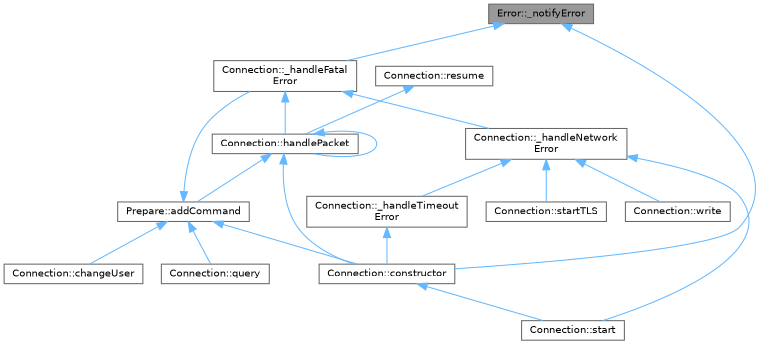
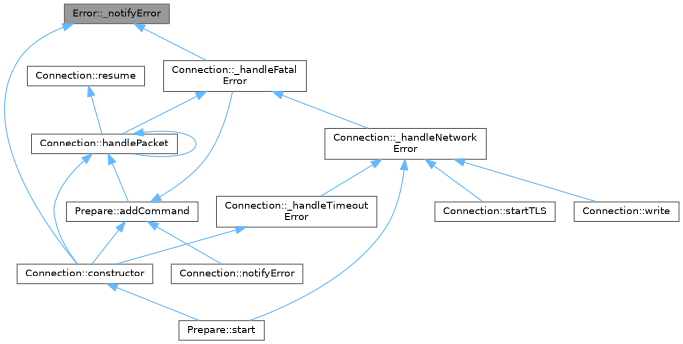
  digraph {
    rankdir=TB
    node [color=grey40 fillcolor=white fontname=Helvetica fontsize=10 shape=box style=filled]
    edge [color=steelblue1 dir=back fontname=Helvetica fontsize=10 labelfontname=Helvetica labelfontsize=10 style=solid]
    n1 [color=gray40 fillcolor=grey60 fontcolor=black height=0.2 label="Error::_notifyError" width=0.4]
    n2 [height=0.2 label="Connection::_handleFatal\lError" width=0.4]
    n3 [height=0.2 label="Connection::constructor" width=0.4]
    n4 [height=0.2 label="Connection::_handleNetwork\lError" width=0.4]
    n5 [height=0.2 label="Connection::handlePacket" width=0.4]
-   n6 [height=0.2 label="Connection::start" width=0.4]
+   n6 [height=0.2 label="Prepare::start" width=0.4]
    n7 [height=0.2 label="Connection::_handleTimeout\lError" width=0.4]
    n8 [height=0.2 label="Connection::startTLS" width=0.4]
    n9 [height=0.2 label="Connection::write" width=0.4]
    n10 [height=0.2 label="Prepare::addCommand" width=0.4]
-   n11 [height=0.2 label="Connection::changeUser" width=0.4]
-   n12 [height=0.2 label="Connection::query" width=0.4]
+   n11 [height=0.2 label="Connection::notifyError" width=0.4]
    n13 [height=0.2 label="Connection::resume" width=0.4]
    n1 -> n2
    n1 -> n3
    n2 -> n4
    n2 -> n5
    n3 -> n6
    n4 -> n6
    n4 -> n7
    n4 -> n8
    n4 -> n9
    n5 -> n3
    n5 -> n5
    n5 -> n10
    n7 -> n3
    n10 -> n2
    n10 -> n3
    n10 -> n11
-   n10 -> n12
    n13 -> n5
  }
